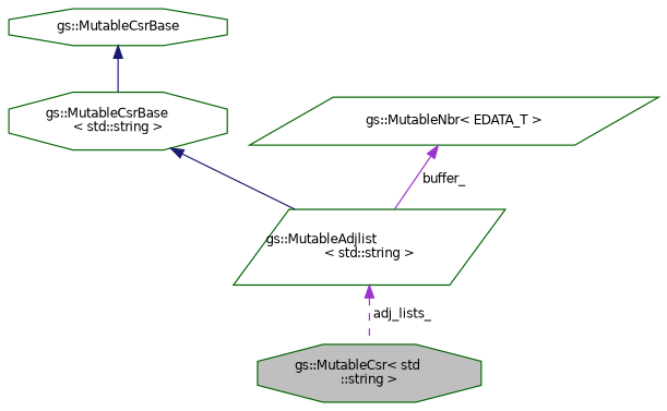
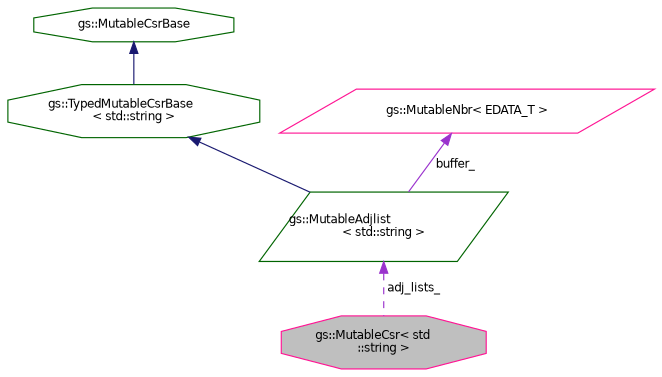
  digraph {
    node [color=darkgreen fillcolor=white fontname=Helvetica fontsize=10 shape=octagon style=filled]
    edge [color=midnightblue dir=back fontname=Helvetica fontsize=10 labelfontname=Helvetica labelfontsize=10 style=solid]
-   n1 [fillcolor=grey75 fontcolor=black height=0.2 label="gs::MutableCsr\< std\l::string \>" width=0.4]
-   n2 [height=0.2 label="gs::MutableCsrBase\l\< std::string \>" width=0.4]
+   n1 [color=deeppink fillcolor=grey75 fontcolor=black height=0.2 label="gs::MutableCsr\< std\l::string \>" width=0.4]
+   n2 [height=0.2 label="gs::TypedMutableCsrBase\l\< std::string \>" width=0.4]
    n3 [height=0.2 label="gs::MutableAdjlist\l\< std::string \>" shape=parallelogram width=0.4]
    n4 [height=0.2 label="gs::MutableCsrBase" width=0.4]
-   n5 [height=0.2 label="gs::MutableNbr\< EDATA_T \>" shape=parallelogram width=0.4]
+   n5 [color=deeppink height=0.2 label="gs::MutableNbr\< EDATA_T \>" shape=parallelogram width=0.4]
    n2 -> n3
    n3 -> n1 [color=darkorchid3 label=" adj_lists_" style=dashed]
    n4 -> n2
    n5 -> n3 [color=darkorchid3 label=" buffer_"]
  }
